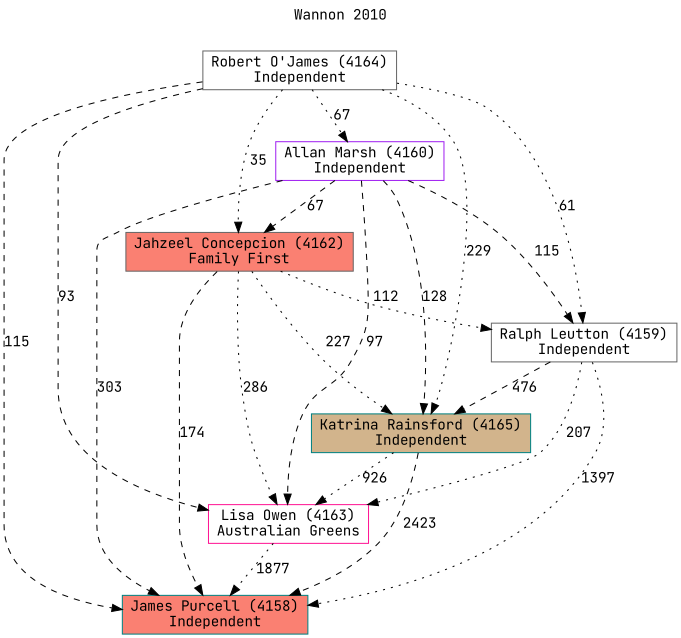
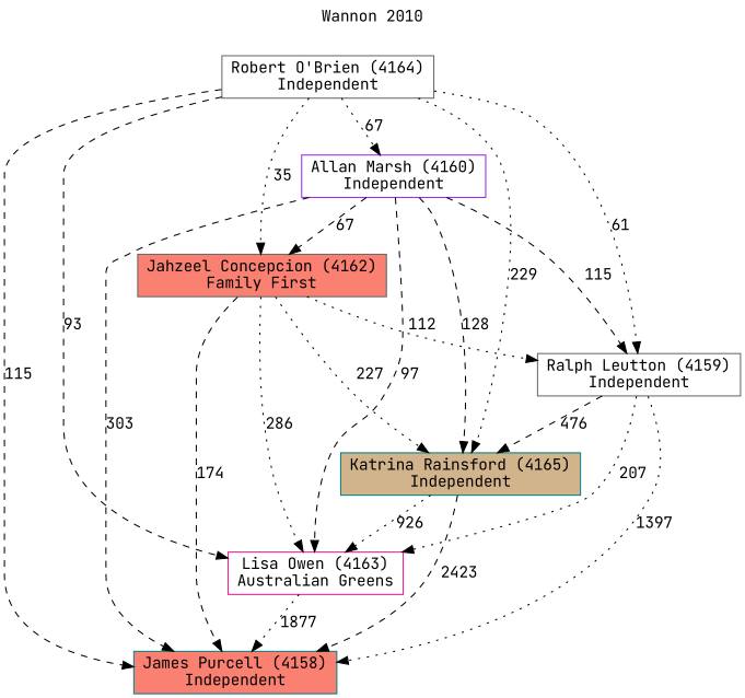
  digraph {
    fontname="JetBrains Mono"
    label="Wannon 2010"
    labelloc=t
    mclimit=10
    node [color=gray40 fillcolor=white fontname="JetBrains Mono" shape=box style=filled]
    edge [fontname="JetBrains Mono" style=dotted]
    n1 [color=teal fillcolor=salmon label="James Purcell (4158)\nIndependent"]
    n2 [color=deeppink label="Lisa Owen (4163)\nAustralian Greens"]
    n3 [color=teal fillcolor=tan label="Katrina Rainsford (4165)\nIndependent"]
    n4 [label="Ralph Leutton (4159)\nIndependent"]
    n5 [fillcolor=salmon label="Jahzeel Concepcion (4162)\nFamily First"]
    n6 [color=purple label="Allan Marsh (4160)\nIndependent"]
-   n7 [label="Robert O'James (4164)\nIndependent"]
+   n7 [label="Robert O'Brien (4164)\nIndependent"]
    n2 -> n1 [label=1877]
    n3 -> n1 [label=2423 style=dashed]
    n3 -> n2 [label=926]
    n4 -> n1 [label=1397]
    n4 -> n2 [label=207]
    n4 -> n3 [label=476 style=dashed]
    n5 -> n1 [label=174 style=dashed]
    n5 -> n2 [label=286]
    n5 -> n3 [label=227]
    n5 -> n4 [label=112]
    n6 -> n1 [label=303 style=dashed]
    n6 -> n2 [label=97 style=dashed]
    n6 -> n3 [label=128 style=dashed]
    n6 -> n4 [label=115 style=dashed]
    n6 -> n5 [label=67 style=dashed]
    n7 -> n1 [label=115 style=dashed]
    n7 -> n2 [label=93 style=dashed]
    n7 -> n3 [label=229]
    n7 -> n4 [label=61]
    n7 -> n5 [label=35]
    n7 -> n6 [label=67]
  }
